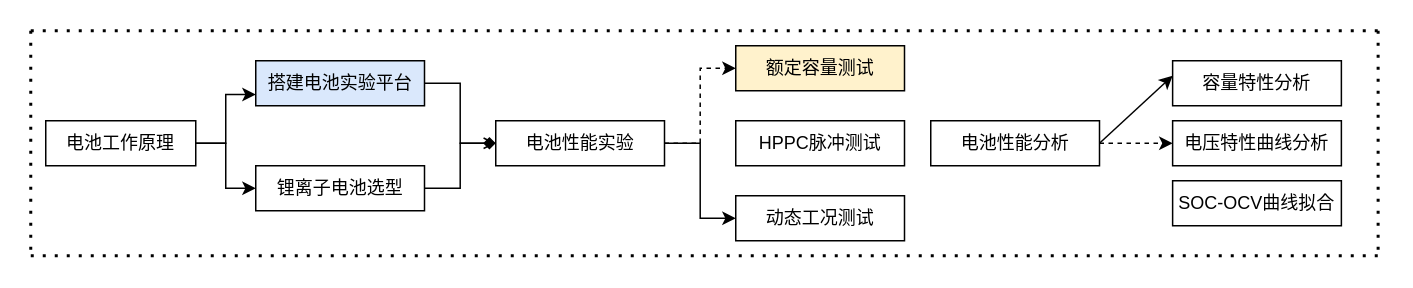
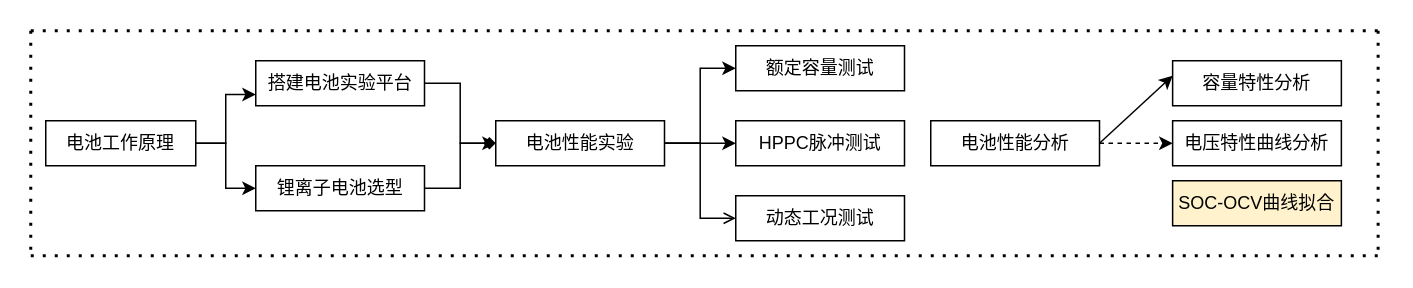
  <mxCell id="0" />
  <mxCell id="1" parent="0" />
  <mxCell id="2" style="edgeStyle=orthogonalEdgeStyle;rounded=0;orthogonalLoop=1;jettySize=auto;html=1;entryX=0;entryY=0.75;entryDx=0;entryDy=0;" edge="1" parent="1" source="4" target="20"><mxGeometry relative="1" as="geometry"><Array as="points"><mxPoint x="150" y="95" /><mxPoint x="150" y="63" /></Array></mxGeometry></mxCell>
  <mxCell id="3" style="edgeStyle=orthogonalEdgeStyle;rounded=0;orthogonalLoop=1;jettySize=auto;html=1;exitX=1;exitY=0.5;exitDx=0;exitDy=0;entryX=0;entryY=0.5;entryDx=0;entryDy=0;" edge="1" parent="1" source="4" target="22"><mxGeometry relative="1" as="geometry" /></mxCell>
  <mxCell id="4" value="电池工作原理" style="rounded=0;whiteSpace=wrap;html=1;rotation=0;" parent="1" vertex="1"><mxGeometry x="30" y="80" width="100" height="30" as="geometry" /></mxCell>
- <mxCell id="5" style="edgeStyle=orthogonalEdgeStyle;rounded=0;orthogonalLoop=1;jettySize=auto;html=1;exitX=1;exitY=0.5;exitDx=0;exitDy=0;entryX=0;entryY=0.5;entryDx=0;entryDy=0;dashed=1;" edge="1" parent="1" source="8" target="23"><mxGeometry relative="1" as="geometry" /></mxCell>
- <mxCell id="7" style="edgeStyle=orthogonalEdgeStyle;rounded=0;orthogonalLoop=1;jettySize=auto;html=1;exitX=1;exitY=0.5;exitDx=0;exitDy=0;entryX=0;entryY=0.5;entryDx=0;entryDy=0;" edge="1" parent="1" source="8" target="25"><mxGeometry relative="1" as="geometry" /></mxCell>
+ <mxCell id="5" style="edgeStyle=orthogonalEdgeStyle;rounded=0;orthogonalLoop=1;jettySize=auto;html=1;exitX=1;exitY=0.5;exitDx=0;exitDy=0;entryX=0;entryY=0.5;entryDx=0;entryDy=0;" edge="1" parent="1" source="8" target="23"><mxGeometry relative="1" as="geometry" /></mxCell>
+ <mxCell id="6" style="edgeStyle=orthogonalEdgeStyle;rounded=0;orthogonalLoop=1;jettySize=auto;html=1;exitX=1;exitY=0.5;exitDx=0;exitDy=0;entryX=0;entryY=0.5;entryDx=0;entryDy=0;" edge="1" parent="1" source="8" target="24"><mxGeometry relative="1" as="geometry" /></mxCell>
+ <mxCell id="7" style="edgeStyle=orthogonalEdgeStyle;rounded=0;orthogonalLoop=1;jettySize=auto;html=1;exitX=1;exitY=0.5;exitDx=0;exitDy=0;entryX=0;entryY=0.5;entryDx=0;entryDy=0;endArrow=open;" edge="1" parent="1" source="8" target="25"><mxGeometry relative="1" as="geometry" /></mxCell>
  <mxCell id="8" value="电池性能实验" style="rounded=0;whiteSpace=wrap;html=1;rotation=0;" parent="1" vertex="1"><mxGeometry x="330" y="80" width="112.5" height="30" as="geometry" /></mxCell>
  <mxCell id="9" value="电池性能分析" style="rounded=0;whiteSpace=wrap;html=1;rotation=0;" parent="1" vertex="1"><mxGeometry x="620" y="80" width="112.5" height="30" as="geometry" /></mxCell>
  <mxCell id="10" value="容量特性分析" style="rounded=0;whiteSpace=wrap;html=1;rotation=0;" parent="1" vertex="1"><mxGeometry x="781.25" y="40" width="112.5" height="30" as="geometry" /></mxCell>
  <mxCell id="11" value="电压特性曲线分析" style="rounded=0;whiteSpace=wrap;html=1;rotation=0;" parent="1" vertex="1"><mxGeometry x="781.25" y="80" width="112.5" height="30" as="geometry" /></mxCell>
- <mxCell id="12" value="SOC-OCV曲线拟合" style="rounded=0;whiteSpace=wrap;html=1;rotation=0;" parent="1" vertex="1"><mxGeometry x="781.25" y="120" width="112.5" height="30" as="geometry" /></mxCell>
+ <mxCell id="12" value="SOC-OCV曲线拟合" style="rounded=0;whiteSpace=wrap;html=1;rotation=0;fillColor=#fff2cc;" parent="1" vertex="1"><mxGeometry x="781.25" y="120" width="112.5" height="30" as="geometry" /></mxCell>
  <mxCell id="13" value="" style="endArrow=classic;html=1;rounded=0;exitX=1;exitY=0.5;exitDx=0;exitDy=0;" parent="1" source="9" edge="1"><mxGeometry width="50" height="50" relative="1" as="geometry"><mxPoint x="731.25" y="100" as="sourcePoint" /><mxPoint x="781.25" y="50" as="targetPoint" /></mxGeometry></mxCell>
  <mxCell id="14" value="" style="endArrow=classic;html=1;rounded=0;exitX=1;exitY=0.5;exitDx=0;exitDy=0;entryX=0;entryY=0.5;entryDx=0;entryDy=0;dashed=1;" parent="1" source="9" target="11" edge="1"><mxGeometry width="50" height="50" relative="1" as="geometry"><mxPoint x="742.25" y="105" as="sourcePoint" /><mxPoint x="791.25" y="60" as="targetPoint" /></mxGeometry></mxCell>
  <mxCell id="15" value="" style="endArrow=none;dashed=1;html=1;dashPattern=1 3;strokeWidth=2;rounded=0;" parent="1" edge="1"><mxGeometry width="50" height="50" relative="1" as="geometry"><mxPoint x="20" y="20" as="sourcePoint" /><mxPoint x="920" y="20" as="targetPoint" /></mxGeometry></mxCell>
  <mxCell id="16" value="" style="endArrow=none;dashed=1;html=1;dashPattern=1 3;strokeWidth=2;rounded=0;" parent="1" edge="1"><mxGeometry width="50" height="50" relative="1" as="geometry"><mxPoint x="20" y="170" as="sourcePoint" /><mxPoint x="920" y="170" as="targetPoint" /></mxGeometry></mxCell>
  <mxCell id="17" value="" style="endArrow=none;dashed=1;html=1;dashPattern=1 3;strokeWidth=2;rounded=0;" parent="1" edge="1"><mxGeometry width="50" height="50" relative="1" as="geometry"><mxPoint x="20" y="20" as="sourcePoint" /><mxPoint x="20" y="170" as="targetPoint" /></mxGeometry></mxCell>
  <mxCell id="18" value="" style="endArrow=none;dashed=1;html=1;dashPattern=1 3;strokeWidth=2;rounded=0;" parent="1" edge="1"><mxGeometry width="50" height="50" relative="1" as="geometry"><mxPoint x="918.25" y="20" as="sourcePoint" /><mxPoint x="918.25" y="170" as="targetPoint" /></mxGeometry></mxCell>
- <mxCell id="19" style="edgeStyle=orthogonalEdgeStyle;rounded=0;orthogonalLoop=1;jettySize=auto;html=1;entryX=0;entryY=0.5;entryDx=0;entryDy=0;endArrow=open;" edge="1" parent="1" source="20" target="8"><mxGeometry relative="1" as="geometry" /></mxCell>
- <mxCell id="20" value="搭建电池实验平台" style="rounded=0;whiteSpace=wrap;html=1;rotation=0;fillColor=#dae8fc;" vertex="1" parent="1"><mxGeometry x="170" y="40" width="112.5" height="30" as="geometry" /></mxCell>
+ <mxCell id="19" style="edgeStyle=orthogonalEdgeStyle;rounded=0;orthogonalLoop=1;jettySize=auto;html=1;entryX=0;entryY=0.5;entryDx=0;entryDy=0;" edge="1" parent="1" source="20" target="8"><mxGeometry relative="1" as="geometry" /></mxCell>
+ <mxCell id="20" value="搭建电池实验平台" style="rounded=0;whiteSpace=wrap;html=1;rotation=0;" vertex="1" parent="1"><mxGeometry x="170" y="40" width="112.5" height="30" as="geometry" /></mxCell>
  <mxCell id="21" style="edgeStyle=orthogonalEdgeStyle;rounded=0;orthogonalLoop=1;jettySize=auto;html=1;entryX=0;entryY=0.5;entryDx=0;entryDy=0;endArrow=diamond;" edge="1" parent="1" source="22" target="8"><mxGeometry relative="1" as="geometry" /></mxCell>
  <mxCell id="22" value="锂离子电池选型" style="rounded=0;whiteSpace=wrap;html=1;rotation=0;" vertex="1" parent="1"><mxGeometry x="170" y="110" width="112.5" height="30" as="geometry" /></mxCell>
- <mxCell id="23" value="额定容量测试" style="rounded=0;whiteSpace=wrap;html=1;rotation=0;fillColor=#fff2cc;" vertex="1" parent="1"><mxGeometry x="490" y="30" width="112.5" height="30" as="geometry" /></mxCell>
+ <mxCell id="23" value="额定容量测试" style="rounded=0;whiteSpace=wrap;html=1;rotation=0;" vertex="1" parent="1"><mxGeometry x="490" y="30" width="112.5" height="30" as="geometry" /></mxCell>
  <mxCell id="24" value="HPPC脉冲测试" style="rounded=0;whiteSpace=wrap;html=1;rotation=0;" vertex="1" parent="1"><mxGeometry x="490" y="80" width="112.5" height="30" as="geometry" /></mxCell>
  <mxCell id="25" value="动态工况测试" style="rounded=0;whiteSpace=wrap;html=1;rotation=0;" vertex="1" parent="1"><mxGeometry x="490" y="130" width="112.5" height="30" as="geometry" /></mxCell>
